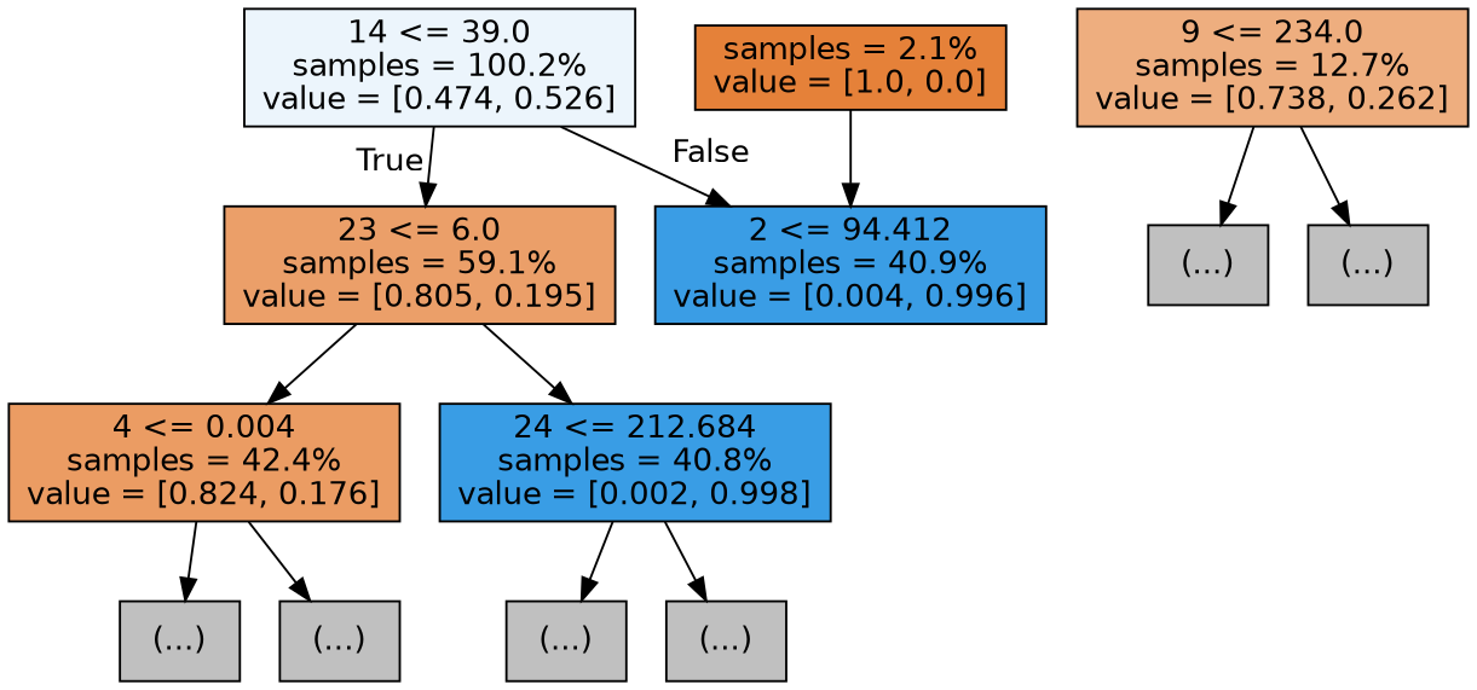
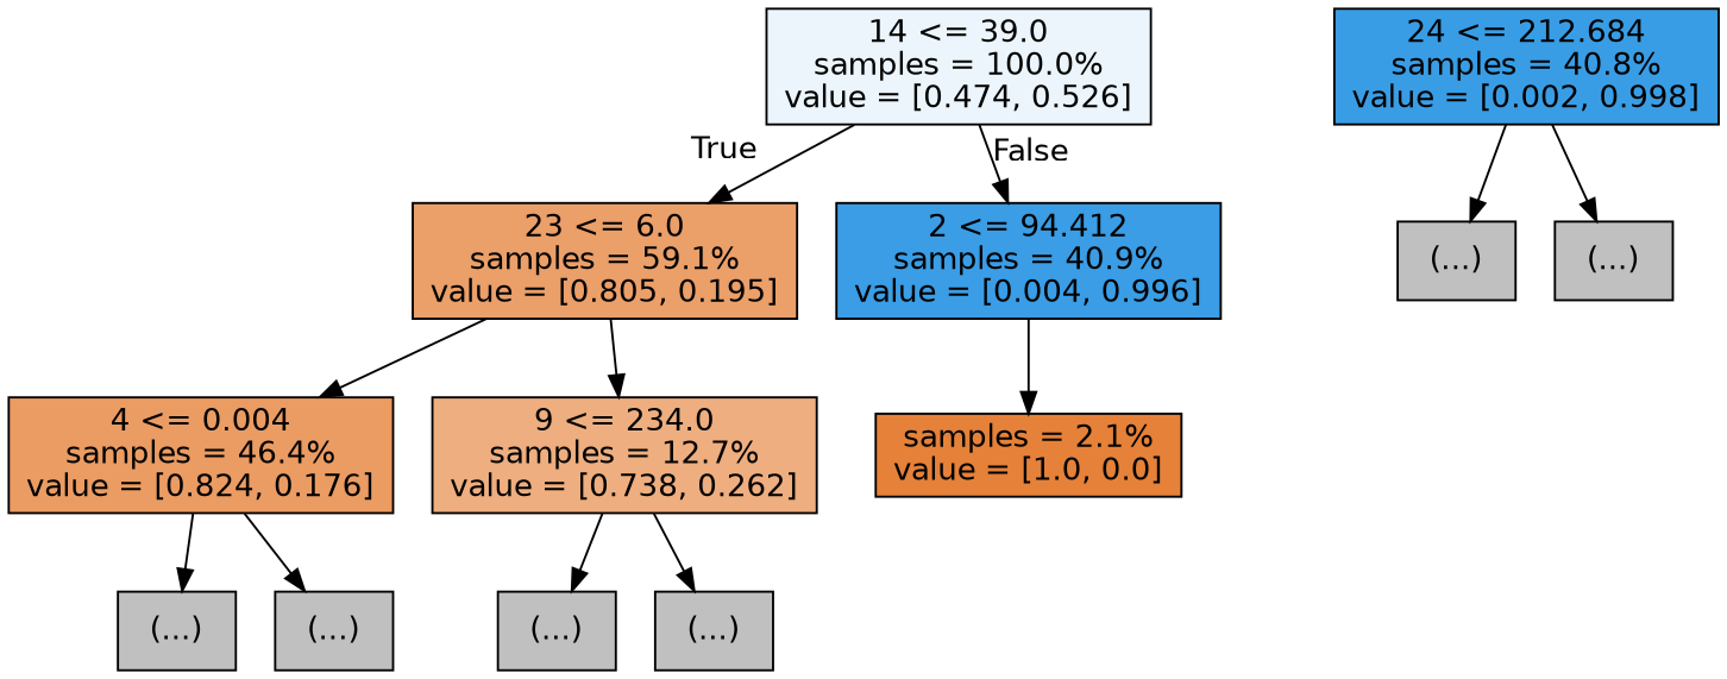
  digraph {
    node [color=black fillcolor="#C0C0C0" fontname=helvetica shape=box style=filled]
    edge [fontname=helvetica]
-   n1 [fillcolor="#ecf5fc" label="14 <= 39.0\nsamples = 100.2%\nvalue = [0.474, 0.526]"]
+   n1 [fillcolor="#ecf5fc" label="14 <= 39.0\nsamples = 100.0%\nvalue = [0.474, 0.526]"]
    n2 [fillcolor="#eb9f69" label="23 <= 6.0\nsamples = 59.1%\nvalue = [0.805, 0.195]"]
    n3 [fillcolor="#3a9de5" label="2 <= 94.412\nsamples = 40.9%\nvalue = [0.004, 0.996]"]
-   n4 [fillcolor="#eb9c63" label="4 <= 0.004\nsamples = 42.4%\nvalue = [0.824, 0.176]"]
+   n4 [fillcolor="#eb9c63" label="4 <= 0.004\nsamples = 46.4%\nvalue = [0.824, 0.176]"]
    n5 [fillcolor="#eeae7f" label="9 <= 234.0\nsamples = 12.7%\nvalue = [0.738, 0.262]"]
    n6 [fillcolor="#e58139" label="samples = 2.1%\nvalue = [1.0, 0.0]"]
    n7 [label="(...)"]
    n8 [label="(...)"]
    n9 [label="(...)"]
    n10 [label="(...)"]
    n11 [fillcolor="#399de5" label="24 <= 212.684\nsamples = 40.8%\nvalue = [0.002, 0.998]"]
    n12 [label="(...)"]
    n13 [label="(...)"]
    n1 -> n2 [headlabel=True labelangle=45 labeldistance=2.5]
    n1 -> n3 [headlabel=False labelangle=-45 labeldistance=2.5]
    n2 -> n4
-   n2 -> n11
-   n6 -> n3
+   n2 -> n5
+   n3 -> n6
    n4 -> n7
    n4 -> n8
    n5 -> n9
    n5 -> n10
    n11 -> n12
    n11 -> n13
  }
